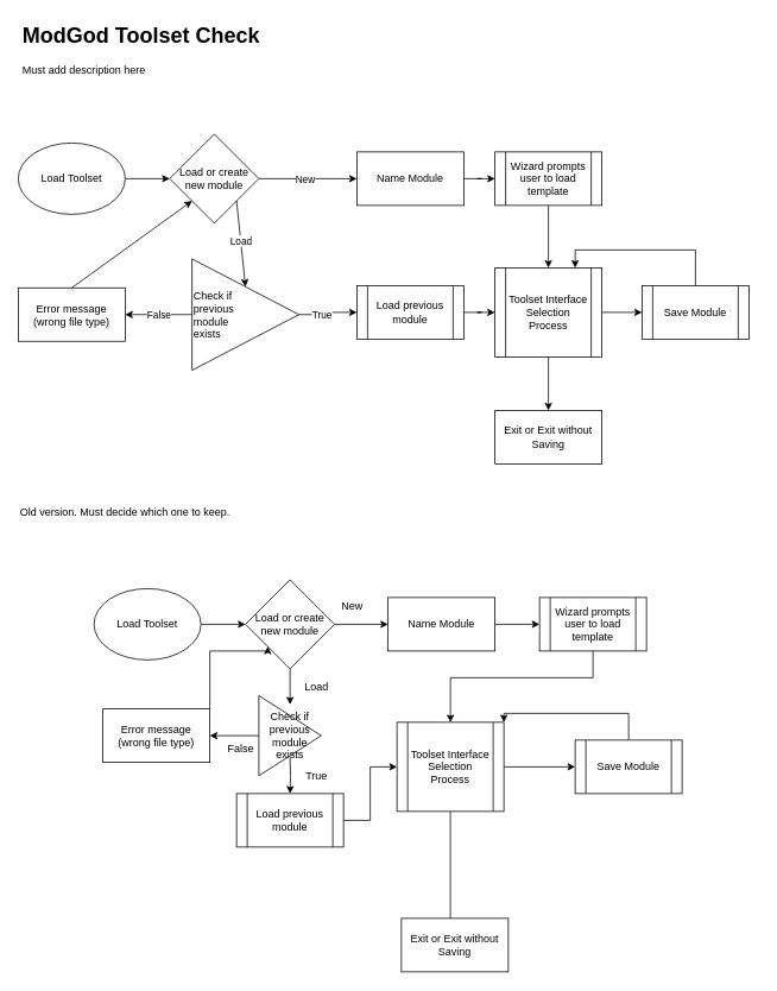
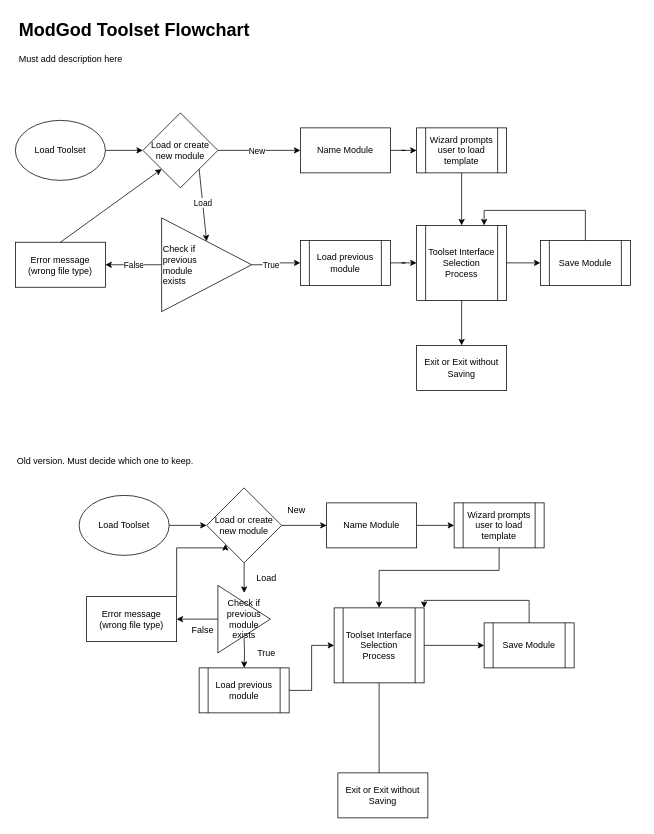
  <mxCell id="0" />
  <mxCell id="1" parent="0" />
  <mxCell id="2" value="" style="edgeStyle=orthogonalEdgeStyle;rounded=0;orthogonalLoop=1;jettySize=auto;html=1;" parent="1" source="3" target="6" edge="1"><mxGeometry relative="1" as="geometry" /></mxCell>
  <mxCell id="3" value="Load Toolset" style="ellipse;whiteSpace=wrap;html=1;" parent="1" vertex="1"><mxGeometry x="105" y="660" width="120" height="80" as="geometry" /></mxCell>
  <mxCell id="4" value="" style="edgeStyle=orthogonalEdgeStyle;rounded=0;orthogonalLoop=1;jettySize=auto;html=1;" parent="1" source="26" target="8" edge="1"><mxGeometry relative="1" as="geometry" /></mxCell>
  <mxCell id="5" value="" style="edgeStyle=orthogonalEdgeStyle;rounded=0;orthogonalLoop=1;jettySize=auto;html=1;" parent="1" target="10" edge="1"><mxGeometry relative="1" as="geometry"><mxPoint x="325" y="850" as="sourcePoint" /></mxGeometry></mxCell>
  <mxCell id="6" value="Load or create new module" style="rhombus;whiteSpace=wrap;html=1;" parent="1" vertex="1"><mxGeometry x="275" y="650" width="100" height="100" as="geometry" /></mxCell>
  <mxCell id="7" style="edgeStyle=orthogonalEdgeStyle;rounded=0;orthogonalLoop=1;jettySize=auto;html=1;entryX=0.5;entryY=0;entryDx=0;entryDy=0;" parent="1" source="8" target="22" edge="1"><mxGeometry relative="1" as="geometry"><Array as="points"><mxPoint x="665" y="760" /><mxPoint x="505" y="760" /></Array></mxGeometry></mxCell>
  <mxCell id="8" value="Wizard prompts user to load template" style="shape=process;whiteSpace=wrap;html=1;backgroundOutline=1;" parent="1" vertex="1"><mxGeometry x="605" y="670" width="120" height="60" as="geometry" /></mxCell>
  <mxCell id="9" style="edgeStyle=orthogonalEdgeStyle;rounded=0;orthogonalLoop=1;jettySize=auto;html=1;entryX=0;entryY=0.5;entryDx=0;entryDy=0;" parent="1" source="10" target="22" edge="1"><mxGeometry relative="1" as="geometry" /></mxCell>
  <mxCell id="10" value="Load previous module" style="shape=process;whiteSpace=wrap;html=1;backgroundOutline=1;" parent="1" vertex="1"><mxGeometry x="265" y="890" width="120" height="60" as="geometry" /></mxCell>
  <mxCell id="11" value="Load" style="text;html=1;strokeColor=none;fillColor=none;align=center;verticalAlign=middle;whiteSpace=wrap;rounded=0;" parent="1" vertex="1"><mxGeometry x="335" y="760" width="40" height="20" as="geometry" /></mxCell>
  <mxCell id="12" value="" style="edgeStyle=orthogonalEdgeStyle;rounded=0;orthogonalLoop=1;jettySize=auto;html=1;" parent="1" source="6" edge="1"><mxGeometry relative="1" as="geometry"><mxPoint x="325" y="750" as="sourcePoint" /><mxPoint x="325" y="790" as="targetPoint" /></mxGeometry></mxCell>
  <mxCell id="13" style="edgeStyle=orthogonalEdgeStyle;rounded=0;orthogonalLoop=1;jettySize=auto;html=1;" parent="1" source="14" target="19" edge="1"><mxGeometry relative="1" as="geometry" /></mxCell>
  <mxCell id="14" value="Check if previous module exists" style="triangle;whiteSpace=wrap;html=1;" parent="1" vertex="1"><mxGeometry x="290" y="780" width="70" height="90" as="geometry" /></mxCell>
  <mxCell id="15" value="New" style="text;html=1;strokeColor=none;fillColor=none;align=center;verticalAlign=middle;whiteSpace=wrap;rounded=0;" parent="1" vertex="1"><mxGeometry x="375" y="670" width="40" height="20" as="geometry" /></mxCell>
  <mxCell id="16" value="True" style="text;html=1;strokeColor=none;fillColor=none;align=center;verticalAlign=middle;whiteSpace=wrap;rounded=0;" parent="1" vertex="1"><mxGeometry x="335" y="860" width="40" height="20" as="geometry" /></mxCell>
  <mxCell id="17" value="False" style="text;html=1;strokeColor=none;fillColor=none;align=center;verticalAlign=middle;whiteSpace=wrap;rounded=0;" parent="1" vertex="1"><mxGeometry x="250" y="830" width="40" height="20" as="geometry" /></mxCell>
  <mxCell id="18" style="edgeStyle=orthogonalEdgeStyle;rounded=0;orthogonalLoop=1;jettySize=auto;html=1;entryX=0;entryY=1;entryDx=0;entryDy=0;" parent="1" source="19" edge="1" target="6"><mxGeometry relative="1" as="geometry"><mxPoint x="265" y="710" as="targetPoint" /><Array as="points"><mxPoint x="235" y="730" /><mxPoint x="300" y="730" /></Array></mxGeometry></mxCell>
  <mxCell id="19" value="Error message (wrong file type)" style="rounded=0;whiteSpace=wrap;html=1;" parent="1" vertex="1"><mxGeometry x="115" y="795" width="120" height="60" as="geometry" /></mxCell>
  <mxCell id="20" value="" style="edgeStyle=orthogonalEdgeStyle;rounded=0;orthogonalLoop=1;jettySize=auto;html=1;" parent="1" source="22" target="24" edge="1"><mxGeometry relative="1" as="geometry" /></mxCell>
  <mxCell id="21" style="edgeStyle=orthogonalEdgeStyle;rounded=0;orthogonalLoop=1;jettySize=auto;html=1;entryX=0.458;entryY=0.167;entryDx=0;entryDy=0;entryPerimeter=0;" parent="1" source="22" target="25" edge="1"><mxGeometry relative="1" as="geometry" /></mxCell>
  <mxCell id="22" value="Toolset Interface Selection Process" style="shape=process;whiteSpace=wrap;html=1;backgroundOutline=1;" parent="1" vertex="1"><mxGeometry x="445" y="810" width="120" height="100" as="geometry" /></mxCell>
  <mxCell id="23" style="edgeStyle=orthogonalEdgeStyle;rounded=0;orthogonalLoop=1;jettySize=auto;html=1;entryX=1;entryY=0;entryDx=0;entryDy=0;" parent="1" source="24" target="22" edge="1"><mxGeometry relative="1" as="geometry"><mxPoint x="665" y="800" as="targetPoint" /><Array as="points"><mxPoint x="705" y="800" /><mxPoint x="565" y="800" /></Array></mxGeometry></mxCell>
  <mxCell id="24" value="Save Module" style="shape=process;whiteSpace=wrap;html=1;backgroundOutline=1;" parent="1" vertex="1"><mxGeometry x="645" y="830" width="120" height="60" as="geometry" /></mxCell>
  <mxCell id="25" value="Exit or Exit without Saving" style="rounded=0;whiteSpace=wrap;html=1;" parent="1" vertex="1"><mxGeometry x="450" y="1030" width="120" height="60" as="geometry" /></mxCell>
  <mxCell id="26" value="Name Module" style="rounded=0;whiteSpace=wrap;html=1;" parent="1" vertex="1"><mxGeometry x="435" y="670" width="120" height="60" as="geometry" /></mxCell>
  <mxCell id="27" value="" style="edgeStyle=orthogonalEdgeStyle;rounded=0;orthogonalLoop=1;jettySize=auto;html=1;" parent="1" source="6" target="26" edge="1"><mxGeometry relative="1" as="geometry"><mxPoint x="375" y="700" as="sourcePoint" /><mxPoint x="605" y="700" as="targetPoint" /></mxGeometry></mxCell>
- <mxCell id="28" value="&lt;h1&gt;ModGod Toolset Check&lt;/h1&gt;&lt;p&gt;Must add description here&lt;/p&gt;" style="text;html=1;strokeColor=none;fillColor=none;spacing=5;spacingTop=-20;whiteSpace=wrap;overflow=hidden;rounded=0;" vertex="1" parent="1"><mxGeometry x="20" y="20" width="830" height="120" as="geometry" /></mxCell>
+ <mxCell id="28" value="&lt;h1&gt;ModGod Toolset Flowchart&lt;/h1&gt;&lt;p&gt;Must add description here&lt;/p&gt;" style="text;html=1;strokeColor=none;fillColor=none;spacing=5;spacingTop=-20;whiteSpace=wrap;overflow=hidden;rounded=0;" vertex="1" parent="1"><mxGeometry x="20" y="20" width="830" height="120" as="geometry" /></mxCell>
  <mxCell id="29" style="edgeStyle=orthogonalEdgeStyle;rounded=0;orthogonalLoop=1;jettySize=auto;html=1;entryX=0;entryY=0.5;entryDx=0;entryDy=0;" edge="1" parent="1" source="30" target="33"><mxGeometry relative="1" as="geometry" /></mxCell>
  <mxCell id="30" value="Load Toolset" style="ellipse;whiteSpace=wrap;html=1;" vertex="1" parent="1"><mxGeometry x="20" y="160" width="120" height="80" as="geometry" /></mxCell>
  <mxCell id="31" style="edgeStyle=orthogonalEdgeStyle;rounded=0;orthogonalLoop=1;jettySize=auto;html=1;exitX=1;exitY=0.5;exitDx=0;exitDy=0;entryX=0;entryY=0.5;entryDx=0;entryDy=0;" edge="1" parent="1" source="33" target="35"><mxGeometry relative="1" as="geometry" /></mxCell>
  <mxCell id="32" value="New" style="edgeLabel;html=1;align=center;verticalAlign=middle;resizable=0;points=[];" vertex="1" connectable="0" parent="31"><mxGeometry x="0.303" relative="1" as="geometry"><mxPoint x="-21" as="offset" /></mxGeometry></mxCell>
  <mxCell id="33" value="Load or create new module" style="rhombus;whiteSpace=wrap;html=1;" vertex="1" parent="1"><mxGeometry x="190" y="150" width="100" height="100" as="geometry" /></mxCell>
  <mxCell id="34" style="edgeStyle=orthogonalEdgeStyle;rounded=0;orthogonalLoop=1;jettySize=auto;html=1;entryX=0;entryY=0.5;entryDx=0;entryDy=0;" edge="1" parent="1" source="35" target="37"><mxGeometry relative="1" as="geometry" /></mxCell>
  <mxCell id="35" value="Name Module" style="rounded=0;whiteSpace=wrap;html=1;" vertex="1" parent="1"><mxGeometry x="400" y="170" width="120" height="60" as="geometry" /></mxCell>
  <mxCell id="36" style="edgeStyle=orthogonalEdgeStyle;rounded=0;orthogonalLoop=1;jettySize=auto;html=1;exitX=0.5;exitY=1;exitDx=0;exitDy=0;entryX=0.5;entryY=0;entryDx=0;entryDy=0;" edge="1" parent="1" source="37" target="51"><mxGeometry relative="1" as="geometry" /></mxCell>
  <mxCell id="37" value="Wizard prompts user to load template" style="shape=process;whiteSpace=wrap;html=1;backgroundOutline=1;" vertex="1" parent="1"><mxGeometry x="555" y="170" width="120" height="60" as="geometry" /></mxCell>
  <mxCell id="38" value="Error message (wrong file type)" style="rounded=0;whiteSpace=wrap;html=1;" vertex="1" parent="1"><mxGeometry x="20" y="322.5" width="120" height="60" as="geometry" /></mxCell>
  <mxCell id="39" style="edgeStyle=orthogonalEdgeStyle;rounded=0;orthogonalLoop=1;jettySize=auto;html=1;exitX=0;exitY=0.5;exitDx=0;exitDy=0;entryX=1;entryY=0.5;entryDx=0;entryDy=0;" edge="1" parent="1" source="43" target="38"><mxGeometry relative="1" as="geometry" /></mxCell>
  <mxCell id="40" value="False" style="edgeLabel;html=1;align=center;verticalAlign=middle;resizable=0;points=[];" vertex="1" connectable="0" parent="39"><mxGeometry x="-0.289" relative="1" as="geometry"><mxPoint x="-11" as="offset" /></mxGeometry></mxCell>
  <mxCell id="41" style="edgeStyle=orthogonalEdgeStyle;rounded=0;orthogonalLoop=1;jettySize=auto;html=1;entryX=0;entryY=0.5;entryDx=0;entryDy=0;" edge="1" parent="1" source="43" target="48"><mxGeometry relative="1" as="geometry" /></mxCell>
  <mxCell id="42" value="True" style="edgeLabel;html=1;align=center;verticalAlign=middle;resizable=0;points=[];" vertex="1" connectable="0" parent="41"><mxGeometry x="-0.258" relative="1" as="geometry"><mxPoint as="offset" /></mxGeometry></mxCell>
  <mxCell id="43" value="Check if &lt;br&gt;previous &lt;br&gt;module &lt;br&gt;exists" style="triangle;whiteSpace=wrap;html=1;align=left;" vertex="1" parent="1"><mxGeometry x="215" y="290" width="120" height="125" as="geometry" /></mxCell>
  <mxCell id="44" value="" style="endArrow=classic;html=1;rounded=0;entryX=0;entryY=1;entryDx=0;entryDy=0;exitX=0.5;exitY=0;exitDx=0;exitDy=0;" edge="1" parent="1" source="38" target="33"><mxGeometry width="50" height="50" relative="1" as="geometry"><mxPoint x="150" y="290" as="sourcePoint" /><mxPoint x="200" y="240" as="targetPoint" /></mxGeometry></mxCell>
  <mxCell id="45" value="" style="endArrow=classic;html=1;rounded=0;exitX=1;exitY=1;exitDx=0;exitDy=0;entryX=0.5;entryY=0;entryDx=0;entryDy=0;" edge="1" parent="1" source="33" target="43"><mxGeometry width="50" height="50" relative="1" as="geometry"><mxPoint x="350" y="320" as="sourcePoint" /><mxPoint x="400" y="270" as="targetPoint" /></mxGeometry></mxCell>
  <mxCell id="46" value="Load" style="edgeLabel;html=1;align=center;verticalAlign=middle;resizable=0;points=[];" vertex="1" connectable="0" parent="45"><mxGeometry x="-0.337" y="1" relative="1" as="geometry"><mxPoint y="13" as="offset" /></mxGeometry></mxCell>
  <mxCell id="47" style="edgeStyle=orthogonalEdgeStyle;rounded=0;orthogonalLoop=1;jettySize=auto;html=1;entryX=0;entryY=0.5;entryDx=0;entryDy=0;" edge="1" parent="1" source="48" target="51"><mxGeometry relative="1" as="geometry" /></mxCell>
  <mxCell id="48" value="Load previous module" style="shape=process;whiteSpace=wrap;html=1;backgroundOutline=1;" vertex="1" parent="1"><mxGeometry x="400" y="320" width="120" height="60" as="geometry" /></mxCell>
  <mxCell id="49" style="edgeStyle=orthogonalEdgeStyle;rounded=0;orthogonalLoop=1;jettySize=auto;html=1;entryX=0;entryY=0.5;entryDx=0;entryDy=0;" edge="1" parent="1" source="51" target="53"><mxGeometry relative="1" as="geometry" /></mxCell>
  <mxCell id="50" style="edgeStyle=orthogonalEdgeStyle;rounded=0;orthogonalLoop=1;jettySize=auto;html=1;exitX=0.5;exitY=1;exitDx=0;exitDy=0;entryX=0.5;entryY=0;entryDx=0;entryDy=0;" edge="1" parent="1" source="51" target="54"><mxGeometry relative="1" as="geometry" /></mxCell>
  <mxCell id="51" value="Toolset Interface Selection Process" style="shape=process;whiteSpace=wrap;html=1;backgroundOutline=1;" vertex="1" parent="1"><mxGeometry x="555" y="300" width="120" height="100" as="geometry" /></mxCell>
  <mxCell id="52" style="edgeStyle=orthogonalEdgeStyle;rounded=0;orthogonalLoop=1;jettySize=auto;html=1;exitX=0.5;exitY=0;exitDx=0;exitDy=0;entryX=0.75;entryY=0;entryDx=0;entryDy=0;" edge="1" parent="1" source="53" target="51"><mxGeometry relative="1" as="geometry"><Array as="points"><mxPoint x="780" y="280" /><mxPoint x="645" y="280" /></Array></mxGeometry></mxCell>
  <mxCell id="53" value="Save Module" style="shape=process;whiteSpace=wrap;html=1;backgroundOutline=1;" vertex="1" parent="1"><mxGeometry x="720" y="320" width="120" height="60" as="geometry" /></mxCell>
  <mxCell id="54" value="Exit or Exit without Saving" style="rounded=0;whiteSpace=wrap;html=1;" vertex="1" parent="1"><mxGeometry x="555" y="460" width="120" height="60" as="geometry" /></mxCell>
- <mxCell id="55" value="Old version. Must decide which one to keep." style="text;html=1;strokeColor=none;fillColor=none;align=center;verticalAlign=middle;whiteSpace=wrap;rounded=0;" vertex="1" parent="1"><mxGeometry x="20" y="560" width="240" height="30" as="geometry" /></mxCell>
+ <mxCell id="55" value="Old version. Must decide which one to keep." style="text;html=1;strokeColor=none;fillColor=none;align=center;verticalAlign=middle;whiteSpace=wrap;rounded=0;" vertex="1" parent="1"><mxGeometry x="20" y="600" width="240" height="30" as="geometry" /></mxCell>
